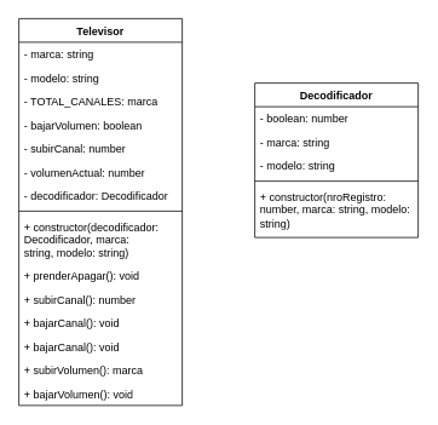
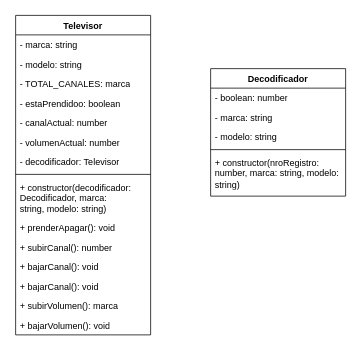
  <mxCell id="0" />
  <mxCell id="1" parent="0" />
  <mxCell id="2" value="Televisor" style="swimlane;fontStyle=1;align=center;verticalAlign=top;childLayout=stackLayout;horizontal=1;startSize=26;horizontalStack=0;resizeParent=1;resizeParentMax=0;resizeLast=0;collapsible=1;marginBottom=0;whiteSpace=wrap;" vertex="1" parent="1"><mxGeometry x="20" y="20" width="180" height="426" as="geometry" /></mxCell>
  <mxCell id="3" value="- marca: string" style="text;strokeColor=none;fillColor=none;align=left;verticalAlign=top;spacingLeft=4;spacingRight=4;overflow=hidden;rotatable=0;points=[[0,0.5],[1,0.5]];portConstraint=eastwest;whiteSpace=wrap;" vertex="1" parent="2"><mxGeometry y="26" width="180" height="26" as="geometry" /></mxCell>
  <mxCell id="4" value="- modelo: string" style="text;strokeColor=none;fillColor=none;align=left;verticalAlign=top;spacingLeft=4;spacingRight=4;overflow=hidden;rotatable=0;points=[[0,0.5],[1,0.5]];portConstraint=eastwest;whiteSpace=wrap;" vertex="1" parent="2"><mxGeometry y="52" width="180" height="26" as="geometry" /></mxCell>
  <mxCell id="5" value="- TOTAL_CANALES: marca" style="text;strokeColor=none;fillColor=none;align=left;verticalAlign=top;spacingLeft=4;spacingRight=4;overflow=hidden;rotatable=0;points=[[0,0.5],[1,0.5]];portConstraint=eastwest;whiteSpace=wrap;" vertex="1" parent="2"><mxGeometry y="78" width="180" height="26" as="geometry" /></mxCell>
- <mxCell id="6" value="- bajarVolumen: boolean" style="text;strokeColor=none;fillColor=none;align=left;verticalAlign=top;spacingLeft=4;spacingRight=4;overflow=hidden;rotatable=0;points=[[0,0.5],[1,0.5]];portConstraint=eastwest;whiteSpace=wrap;" vertex="1" parent="2"><mxGeometry y="104" width="180" height="26" as="geometry" /></mxCell>
- <mxCell id="7" value="- subirCanal: number" style="text;strokeColor=none;fillColor=none;align=left;verticalAlign=top;spacingLeft=4;spacingRight=4;overflow=hidden;rotatable=0;points=[[0,0.5],[1,0.5]];portConstraint=eastwest;whiteSpace=wrap;" vertex="1" parent="2"><mxGeometry y="130" width="180" height="26" as="geometry" /></mxCell>
+ <mxCell id="6" value="- estaPrendidoo: boolean" style="text;strokeColor=none;fillColor=none;align=left;verticalAlign=top;spacingLeft=4;spacingRight=4;overflow=hidden;rotatable=0;points=[[0,0.5],[1,0.5]];portConstraint=eastwest;whiteSpace=wrap;" vertex="1" parent="2"><mxGeometry y="104" width="180" height="26" as="geometry" /></mxCell>
+ <mxCell id="7" value="- canalActual: number" style="text;strokeColor=none;fillColor=none;align=left;verticalAlign=top;spacingLeft=4;spacingRight=4;overflow=hidden;rotatable=0;points=[[0,0.5],[1,0.5]];portConstraint=eastwest;whiteSpace=wrap;" vertex="1" parent="2"><mxGeometry y="130" width="180" height="26" as="geometry" /></mxCell>
  <mxCell id="8" value="- volumenActual: number" style="text;strokeColor=none;fillColor=none;align=left;verticalAlign=top;spacingLeft=4;spacingRight=4;overflow=hidden;rotatable=0;points=[[0,0.5],[1,0.5]];portConstraint=eastwest;whiteSpace=wrap;" vertex="1" parent="2"><mxGeometry y="156" width="180" height="26" as="geometry" /></mxCell>
- <mxCell id="9" value="- decodificador: Decodificador" style="text;strokeColor=none;fillColor=none;align=left;verticalAlign=top;spacingLeft=4;spacingRight=4;overflow=hidden;rotatable=0;points=[[0,0.5],[1,0.5]];portConstraint=eastwest;whiteSpace=wrap;" vertex="1" parent="2"><mxGeometry y="182" width="180" height="26" as="geometry" /></mxCell>
+ <mxCell id="9" value="- decodificador: Televisor" style="text;strokeColor=none;fillColor=none;align=left;verticalAlign=top;spacingLeft=4;spacingRight=4;overflow=hidden;rotatable=0;points=[[0,0.5],[1,0.5]];portConstraint=eastwest;whiteSpace=wrap;" vertex="1" parent="2"><mxGeometry y="182" width="180" height="26" as="geometry" /></mxCell>
  <mxCell id="10" value="" style="line;strokeWidth=1;fillColor=none;align=left;verticalAlign=middle;spacingTop=-1;spacingLeft=3;spacingRight=3;rotatable=0;labelPosition=right;points=[];portConstraint=eastwest;whiteSpace=wrap;" vertex="1" parent="2"><mxGeometry y="208" width="180" height="8" as="geometry" /></mxCell>
  <mxCell id="11" value="+ constructor(decodificador: Decodificador, marca: string, modelo: string)" style="text;strokeColor=none;fillColor=none;align=left;verticalAlign=top;spacingLeft=4;spacingRight=4;overflow=hidden;rotatable=0;points=[[0,0.5],[1,0.5]];portConstraint=eastwest;whiteSpace=wrap;" vertex="1" parent="2"><mxGeometry y="216" width="180" height="54" as="geometry" /></mxCell>
  <mxCell id="12" value="+ prenderApagar(): void" style="text;strokeColor=none;fillColor=none;align=left;verticalAlign=top;spacingLeft=4;spacingRight=4;overflow=hidden;rotatable=0;points=[[0,0.5],[1,0.5]];portConstraint=eastwest;whiteSpace=wrap;" vertex="1" parent="2"><mxGeometry y="270" width="180" height="26" as="geometry" /></mxCell>
  <mxCell id="13" value="+ subirCanal(): number" style="text;strokeColor=none;fillColor=none;align=left;verticalAlign=top;spacingLeft=4;spacingRight=4;overflow=hidden;rotatable=0;points=[[0,0.5],[1,0.5]];portConstraint=eastwest;whiteSpace=wrap;" vertex="1" parent="2"><mxGeometry y="296" width="180" height="26" as="geometry" /></mxCell>
  <mxCell id="14" value="+ bajarCanal(): void" style="text;strokeColor=none;fillColor=none;align=left;verticalAlign=top;spacingLeft=4;spacingRight=4;overflow=hidden;rotatable=0;points=[[0,0.5],[1,0.5]];portConstraint=eastwest;whiteSpace=wrap;" vertex="1" parent="2"><mxGeometry y="322" width="180" height="26" as="geometry" /></mxCell>
  <mxCell id="15" value="+ bajarCanal(): void" style="text;strokeColor=none;fillColor=none;align=left;verticalAlign=top;spacingLeft=4;spacingRight=4;overflow=hidden;rotatable=0;points=[[0,0.5],[1,0.5]];portConstraint=eastwest;whiteSpace=wrap;" vertex="1" parent="2"><mxGeometry y="348" width="180" height="26" as="geometry" /></mxCell>
  <mxCell id="16" value="+ subirVolumen(): marca" style="text;strokeColor=none;fillColor=none;align=left;verticalAlign=top;spacingLeft=4;spacingRight=4;overflow=hidden;rotatable=0;points=[[0,0.5],[1,0.5]];portConstraint=eastwest;whiteSpace=wrap;" vertex="1" parent="2"><mxGeometry y="374" width="180" height="26" as="geometry" /></mxCell>
  <mxCell id="17" value="+ bajarVolumen(): void" style="text;strokeColor=none;fillColor=none;align=left;verticalAlign=top;spacingLeft=4;spacingRight=4;overflow=hidden;rotatable=0;points=[[0,0.5],[1,0.5]];portConstraint=eastwest;whiteSpace=wrap;" vertex="1" parent="2"><mxGeometry y="400" width="180" height="26" as="geometry" /></mxCell>
  <mxCell id="18" value="Decodificador" style="swimlane;fontStyle=1;align=center;verticalAlign=top;childLayout=stackLayout;horizontal=1;startSize=26;horizontalStack=0;resizeParent=1;resizeParentMax=0;resizeLast=0;collapsible=1;marginBottom=0;whiteSpace=wrap;" vertex="1" parent="1"><mxGeometry x="280" y="91" width="180" height="170" as="geometry" /></mxCell>
  <mxCell id="19" value="- boolean: number" style="text;strokeColor=none;fillColor=none;align=left;verticalAlign=top;spacingLeft=4;spacingRight=4;overflow=hidden;rotatable=0;points=[[0,0.5],[1,0.5]];portConstraint=eastwest;whiteSpace=wrap;" vertex="1" parent="18"><mxGeometry y="26" width="180" height="26" as="geometry" /></mxCell>
  <mxCell id="20" value="- marca: string" style="text;strokeColor=none;fillColor=none;align=left;verticalAlign=top;spacingLeft=4;spacingRight=4;overflow=hidden;rotatable=0;points=[[0,0.5],[1,0.5]];portConstraint=eastwest;whiteSpace=wrap;" vertex="1" parent="18"><mxGeometry y="52" width="180" height="26" as="geometry" /></mxCell>
  <mxCell id="21" value="- modelo: string" style="text;strokeColor=none;fillColor=none;align=left;verticalAlign=top;spacingLeft=4;spacingRight=4;overflow=hidden;rotatable=0;points=[[0,0.5],[1,0.5]];portConstraint=eastwest;whiteSpace=wrap;" vertex="1" parent="18"><mxGeometry y="78" width="180" height="26" as="geometry" /></mxCell>
  <mxCell id="22" value="" style="line;strokeWidth=1;fillColor=none;align=left;verticalAlign=middle;spacingTop=-1;spacingLeft=3;spacingRight=3;rotatable=0;labelPosition=right;points=[];portConstraint=eastwest;whiteSpace=wrap;" vertex="1" parent="18"><mxGeometry y="104" width="180" height="8" as="geometry" /></mxCell>
  <mxCell id="23" value="+ constructor(nroRegistro: number, marca: string, modelo: string)" style="text;strokeColor=none;fillColor=none;align=left;verticalAlign=top;spacingLeft=4;spacingRight=4;overflow=hidden;rotatable=0;points=[[0,0.5],[1,0.5]];portConstraint=eastwest;whiteSpace=wrap;" vertex="1" parent="18"><mxGeometry y="112" width="180" height="58" as="geometry" /></mxCell>
